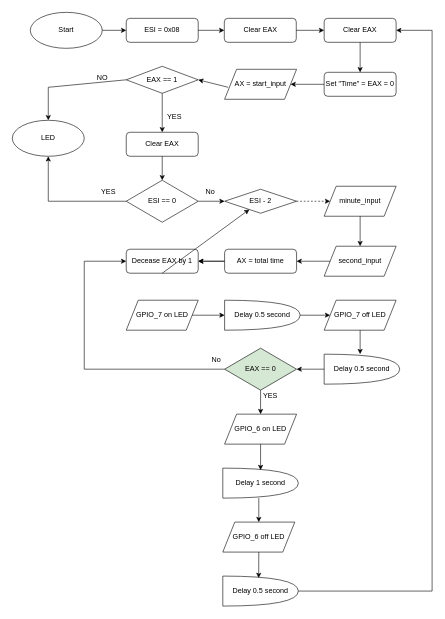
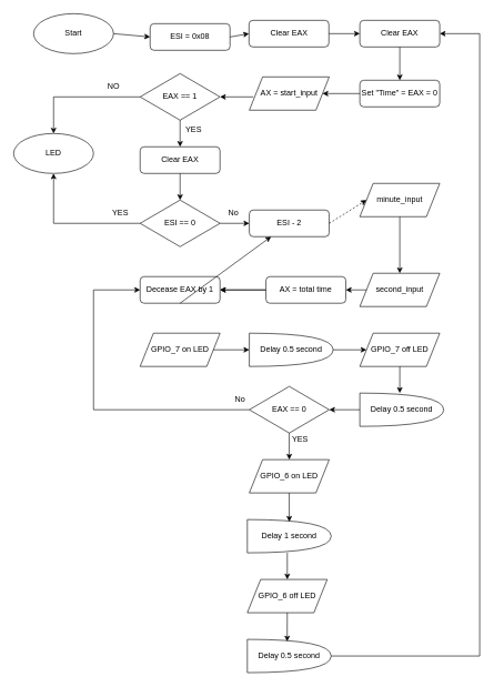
  <mxCell id="0" />
  <mxCell id="1" parent="0" />
  <mxCell id="2" value="Start" style="ellipse;whiteSpace=wrap;html=1;" vertex="1" parent="1"><mxGeometry x="50" y="20" width="120" height="60" as="geometry" /></mxCell>
- <mxCell id="3" value="ESI = 0x08" style="rounded=1;whiteSpace=wrap;html=1;fontSize=12;glass=0;strokeWidth=1;shadow=0;" vertex="1" parent="1"><mxGeometry x="210" y="30" width="120" height="40" as="geometry" /></mxCell>
+ <mxCell id="3" value="ESI = 0x08" style="rounded=1;whiteSpace=wrap;html=1;fontSize=12;glass=0;strokeWidth=1;shadow=0;" vertex="1" parent="1"><mxGeometry x="225" y="35" width="120" height="40" as="geometry" /></mxCell>
  <mxCell id="4" value="Clear EAX" style="rounded=1;whiteSpace=wrap;html=1;fontSize=12;glass=0;strokeWidth=1;shadow=0;" vertex="1" parent="1"><mxGeometry x="373.5" y="30" width="120" height="40" as="geometry" /></mxCell>
  <mxCell id="5" value="Clear EAX" style="rounded=1;whiteSpace=wrap;html=1;fontSize=12;glass=0;strokeWidth=1;shadow=0;" vertex="1" parent="1"><mxGeometry x="540" y="30" width="120" height="40" as="geometry" /></mxCell>
  <mxCell id="6" value="Set &quot;Time&quot; = EAX = 0" style="rounded=1;whiteSpace=wrap;html=1;fontSize=12;glass=0;strokeWidth=1;shadow=0;" vertex="1" parent="1"><mxGeometry x="540" y="120" width="120" height="40" as="geometry" /></mxCell>
- <mxCell id="7" value="ESI - 2" style="rhombus;whiteSpace=wrap;html=1;fontSize=12;glass=0;strokeWidth=1;shadow=0;" vertex="1" parent="1"><mxGeometry x="374" y="315" width="120" height="40" as="geometry" /></mxCell>
+ <mxCell id="7" value="ESI - 2" style="rounded=1;whiteSpace=wrap;html=1;fontSize=12;glass=0;strokeWidth=1;shadow=0;" vertex="1" parent="1"><mxGeometry x="374" y="315" width="120" height="40" as="geometry" /></mxCell>
  <mxCell id="8" value="AX = start_input" style="shape=parallelogram;perimeter=parallelogramPerimeter;whiteSpace=wrap;html=1;fixedSize=1;" vertex="1" parent="1"><mxGeometry x="374" y="115" width="120" height="50" as="geometry" /></mxCell>
- <mxCell id="9" value="EAX == 1" style="rhombus;whiteSpace=wrap;html=1;" vertex="1" parent="1"><mxGeometry x="210" y="110" width="120" height="45" as="geometry" /></mxCell>
+ <mxCell id="9" value="EAX == 1" style="rhombus;whiteSpace=wrap;html=1;" vertex="1" parent="1"><mxGeometry x="210" y="110" width="120" height="70" as="geometry" /></mxCell>
  <mxCell id="10" value="Clear EAX" style="rounded=1;whiteSpace=wrap;html=1;fontSize=12;glass=0;strokeWidth=1;shadow=0;" vertex="1" parent="1"><mxGeometry x="210" y="220" width="120" height="40" as="geometry" /></mxCell>
  <mxCell id="11" value="ESI == 0" style="rhombus;whiteSpace=wrap;html=1;" vertex="1" parent="1"><mxGeometry x="210" y="300" width="120" height="70" as="geometry" /></mxCell>
- <mxCell id="12" value="minute_input" style="shape=parallelogram;perimeter=parallelogramPerimeter;whiteSpace=wrap;html=1;fixedSize=1;" vertex="1" parent="1"><mxGeometry x="540" y="310" width="120" height="50" as="geometry" /></mxCell>
+ <mxCell id="12" value="minute_input" style="shape=parallelogram;perimeter=parallelogramPerimeter;whiteSpace=wrap;html=1;fixedSize=1;" vertex="1" parent="1"><mxGeometry x="540" y="275" width="120" height="50" as="geometry" /></mxCell>
  <mxCell id="13" value="second_input" style="shape=parallelogram;perimeter=parallelogramPerimeter;whiteSpace=wrap;html=1;fixedSize=1;" vertex="1" parent="1"><mxGeometry x="540" y="410" width="120" height="50" as="geometry" /></mxCell>
  <mxCell id="14" value="" style="edgeStyle=orthogonalEdgeStyle;rounded=0;orthogonalLoop=1;jettySize=auto;html=1;" edge="1" parent="1" source="15" target="16"><mxGeometry relative="1" as="geometry" /></mxCell>
- <mxCell id="15" value="AX = total time" style="rounded=1;whiteSpace=wrap;html=1;fontSize=12;glass=0;strokeWidth=1;shadow=0;" vertex="1" parent="1"><mxGeometry x="374" y="415" width="120" height="40" as="geometry" /></mxCell>
+ <mxCell id="15" value="AX = total time" style="rounded=1;whiteSpace=wrap;html=1;fontSize=12;glass=0;strokeWidth=1;shadow=0;" vertex="1" parent="1"><mxGeometry x="399" y="415" width="120" height="40" as="geometry" /></mxCell>
  <mxCell id="16" value="Decease EAX by 1" style="rounded=1;whiteSpace=wrap;html=1;fontSize=12;glass=0;strokeWidth=1;shadow=0;" vertex="1" parent="1"><mxGeometry x="210" y="415" width="120" height="40" as="geometry" /></mxCell>
  <mxCell id="17" value="GPIO_7 on LED" style="shape=parallelogram;perimeter=parallelogramPerimeter;whiteSpace=wrap;html=1;fixedSize=1;" vertex="1" parent="1"><mxGeometry x="210" y="500" width="120" height="50" as="geometry" /></mxCell>
  <mxCell id="18" value="Delay 0.5 second" style="shape=or;whiteSpace=wrap;html=1;" vertex="1" parent="1"><mxGeometry x="374" y="500" width="126" height="50" as="geometry" /></mxCell>
  <mxCell id="19" value="GPIO_7 off LED" style="shape=parallelogram;perimeter=parallelogramPerimeter;whiteSpace=wrap;html=1;fixedSize=1;" vertex="1" parent="1"><mxGeometry x="540" y="500" width="120" height="50" as="geometry" /></mxCell>
  <mxCell id="20" value="Delay 0.5 second" style="shape=or;whiteSpace=wrap;html=1;" vertex="1" parent="1"><mxGeometry x="540" y="590" width="126" height="50" as="geometry" /></mxCell>
- <mxCell id="21" value="EAX == 0" style="rhombus;whiteSpace=wrap;html=1;fillColor=#d5e8d4;" vertex="1" parent="1"><mxGeometry x="374" y="580" width="120" height="70" as="geometry" /></mxCell>
+ <mxCell id="21" value="EAX == 0" style="rhombus;whiteSpace=wrap;html=1;" vertex="1" parent="1"><mxGeometry x="374" y="580" width="120" height="70" as="geometry" /></mxCell>
  <mxCell id="22" value="" style="endArrow=classic;html=1;rounded=0;exitX=1;exitY=0.5;exitDx=0;exitDy=0;entryX=0;entryY=0.5;entryDx=0;entryDy=0;" edge="1" parent="1" source="2" target="3"><mxGeometry width="50" height="50" relative="1" as="geometry"><mxPoint x="350" y="160" as="sourcePoint" /><mxPoint x="400" y="110" as="targetPoint" /></mxGeometry></mxCell>
  <mxCell id="23" value="" style="endArrow=classic;html=1;rounded=0;exitX=1;exitY=0.5;exitDx=0;exitDy=0;entryX=0;entryY=0.5;entryDx=0;entryDy=0;" edge="1" parent="1" source="3" target="4"><mxGeometry width="50" height="50" relative="1" as="geometry"><mxPoint x="180" y="60" as="sourcePoint" /><mxPoint x="220" y="60" as="targetPoint" /></mxGeometry></mxCell>
  <mxCell id="24" value="" style="endArrow=classic;html=1;rounded=0;exitX=1;exitY=0.5;exitDx=0;exitDy=0;entryX=0;entryY=0.5;entryDx=0;entryDy=0;" edge="1" parent="1" source="4" target="5"><mxGeometry width="50" height="50" relative="1" as="geometry"><mxPoint x="340" y="60" as="sourcePoint" /><mxPoint x="383.5" y="60" as="targetPoint" /></mxGeometry></mxCell>
  <mxCell id="25" value="" style="endArrow=classic;html=1;rounded=0;exitX=0.5;exitY=1;exitDx=0;exitDy=0;entryX=0.5;entryY=0;entryDx=0;entryDy=0;" edge="1" parent="1" source="5" target="6"><mxGeometry width="50" height="50" relative="1" as="geometry"><mxPoint x="503.5" y="60" as="sourcePoint" /><mxPoint x="550" y="60" as="targetPoint" /></mxGeometry></mxCell>
  <mxCell id="26" value="" style="endArrow=classic;html=1;rounded=0;exitX=0;exitY=0.5;exitDx=0;exitDy=0;entryX=1;entryY=0.5;entryDx=0;entryDy=0;" edge="1" parent="1" source="6" target="8"><mxGeometry width="50" height="50" relative="1" as="geometry"><mxPoint x="610" y="80" as="sourcePoint" /><mxPoint x="610" y="130" as="targetPoint" /></mxGeometry></mxCell>
  <mxCell id="27" value="" style="endArrow=classic;html=1;rounded=0;entryX=1;entryY=0.5;entryDx=0;entryDy=0;" edge="1" parent="1" target="9"><mxGeometry width="50" height="50" relative="1" as="geometry"><mxPoint x="380" y="145" as="sourcePoint" /><mxPoint x="494" y="150" as="targetPoint" /></mxGeometry></mxCell>
  <mxCell id="28" value="" style="endArrow=classic;html=1;rounded=0;entryX=0.5;entryY=0;entryDx=0;entryDy=0;exitX=0.5;exitY=1;exitDx=0;exitDy=0;" edge="1" parent="1" source="9" target="10"><mxGeometry width="50" height="50" relative="1" as="geometry"><mxPoint x="390" y="155" as="sourcePoint" /><mxPoint x="340" y="155" as="targetPoint" /></mxGeometry></mxCell>
  <mxCell id="29" value="" style="endArrow=classic;html=1;rounded=0;entryX=0.5;entryY=0;entryDx=0;entryDy=0;exitX=0.5;exitY=1;exitDx=0;exitDy=0;" edge="1" parent="1" source="10" target="11"><mxGeometry width="50" height="50" relative="1" as="geometry"><mxPoint x="280" y="190" as="sourcePoint" /><mxPoint x="280" y="230" as="targetPoint" /></mxGeometry></mxCell>
  <mxCell id="30" value="" style="endArrow=classic;html=1;rounded=0;exitX=0;exitY=0.5;exitDx=0;exitDy=0;entryX=0.5;entryY=0;entryDx=0;entryDy=0;" edge="1" parent="1" source="9" target="48"><mxGeometry width="50" height="50" relative="1" as="geometry"><mxPoint x="280" y="190" as="sourcePoint" /><mxPoint x="130" y="145" as="targetPoint" /><Array as="points"><mxPoint x="80" y="145" /></Array></mxGeometry></mxCell>
  <mxCell id="31" value="" style="endArrow=classic;html=1;rounded=0;exitX=0;exitY=0.5;exitDx=0;exitDy=0;entryX=0.5;entryY=1;entryDx=0;entryDy=0;" edge="1" parent="1" source="11" target="48"><mxGeometry width="50" height="50" relative="1" as="geometry"><mxPoint x="220" y="155" as="sourcePoint" /><mxPoint x="140" y="335" as="targetPoint" /><Array as="points"><mxPoint x="80" y="335" /></Array></mxGeometry></mxCell>
  <mxCell id="32" value="" style="endArrow=classic;html=1;rounded=0;entryX=0;entryY=0.5;entryDx=0;entryDy=0;exitX=1;exitY=0.5;exitDx=0;exitDy=0;" edge="1" parent="1" source="11" target="7"><mxGeometry width="50" height="50" relative="1" as="geometry"><mxPoint x="280" y="270" as="sourcePoint" /><mxPoint x="280" y="310" as="targetPoint" /></mxGeometry></mxCell>
  <mxCell id="33" value="No" style="text;html=1;align=center;verticalAlign=middle;resizable=0;points=[];autosize=1;strokeColor=none;fillColor=none;" vertex="1" parent="1"><mxGeometry x="330" y="305" width="40" height="30" as="geometry" /></mxCell>
  <mxCell id="34" value="YES" style="text;html=1;align=center;verticalAlign=middle;resizable=0;points=[];autosize=1;strokeColor=none;fillColor=none;" vertex="1" parent="1"><mxGeometry x="265" y="180" width="50" height="30" as="geometry" /></mxCell>
  <mxCell id="35" value="NO" style="text;html=1;align=center;verticalAlign=middle;resizable=0;points=[];autosize=1;strokeColor=none;fillColor=none;" vertex="1" parent="1"><mxGeometry x="150" y="115" width="40" height="30" as="geometry" /></mxCell>
  <mxCell id="36" value="YES" style="text;html=1;align=center;verticalAlign=middle;resizable=0;points=[];autosize=1;strokeColor=none;fillColor=none;" vertex="1" parent="1"><mxGeometry x="155" y="305" width="50" height="30" as="geometry" /></mxCell>
  <mxCell id="37" value="" style="endArrow=classic;html=1;rounded=0;entryX=0;entryY=0.5;entryDx=0;entryDy=0;exitX=1;exitY=0.5;exitDx=0;exitDy=0;dashed=1;" edge="1" parent="1" source="7" target="12"><mxGeometry width="50" height="50" relative="1" as="geometry"><mxPoint x="280" y="270" as="sourcePoint" /><mxPoint x="280" y="310" as="targetPoint" /></mxGeometry></mxCell>
  <mxCell id="38" value="" style="endArrow=classic;html=1;rounded=0;entryX=0.5;entryY=0;entryDx=0;entryDy=0;exitX=0.5;exitY=1;exitDx=0;exitDy=0;" edge="1" parent="1" source="12" target="13"><mxGeometry width="50" height="50" relative="1" as="geometry"><mxPoint x="504" y="345" as="sourcePoint" /><mxPoint x="560" y="345" as="targetPoint" /></mxGeometry></mxCell>
  <mxCell id="39" value="" style="endArrow=classic;html=1;rounded=0;entryX=1;entryY=0.5;entryDx=0;entryDy=0;exitX=0;exitY=0.5;exitDx=0;exitDy=0;" edge="1" parent="1" source="13" target="15"><mxGeometry width="50" height="50" relative="1" as="geometry"><mxPoint x="610" y="370" as="sourcePoint" /><mxPoint x="610" y="420" as="targetPoint" /></mxGeometry></mxCell>
  <mxCell id="40" value="" style="endArrow=classic;html=1;rounded=0;entryX=1;entryY=0.5;entryDx=0;entryDy=0;exitX=0;exitY=0.5;exitDx=0;exitDy=0;" edge="1" parent="1" source="15" target="16"><mxGeometry width="50" height="50" relative="1" as="geometry"><mxPoint x="370" y="435" as="sourcePoint" /><mxPoint x="504" y="445" as="targetPoint" /></mxGeometry></mxCell>
  <mxCell id="41" value="" style="endArrow=classic;html=1;rounded=0;exitX=0.5;exitY=1;exitDx=0;exitDy=0;" edge="1" parent="1" source="16" target="7"><mxGeometry width="50" height="50" relative="1" as="geometry"><mxPoint x="384" y="445" as="sourcePoint" /><mxPoint x="340" y="445" as="targetPoint" /></mxGeometry></mxCell>
  <mxCell id="42" value="" style="endArrow=classic;html=1;rounded=0;entryX=0;entryY=0.5;entryDx=0;entryDy=0;exitX=1;exitY=0.5;exitDx=0;exitDy=0;entryPerimeter=0;" edge="1" parent="1" source="17" target="18"><mxGeometry width="50" height="50" relative="1" as="geometry"><mxPoint x="280" y="465" as="sourcePoint" /><mxPoint x="280" y="510" as="targetPoint" /></mxGeometry></mxCell>
  <mxCell id="43" value="" style="endArrow=classic;html=1;rounded=0;entryX=0;entryY=0.5;entryDx=0;entryDy=0;exitX=1;exitY=0.5;exitDx=0;exitDy=0;exitPerimeter=0;" edge="1" parent="1" source="18" target="19"><mxGeometry width="50" height="50" relative="1" as="geometry"><mxPoint x="330" y="535" as="sourcePoint" /><mxPoint x="384" y="535" as="targetPoint" /></mxGeometry></mxCell>
  <mxCell id="44" value="" style="endArrow=classic;html=1;rounded=0;exitX=0.5;exitY=1;exitDx=0;exitDy=0;" edge="1" parent="1" source="19"><mxGeometry width="50" height="50" relative="1" as="geometry"><mxPoint x="610" y="560" as="sourcePoint" /><mxPoint x="600" y="590" as="targetPoint" /></mxGeometry></mxCell>
  <mxCell id="45" value="" style="endArrow=classic;html=1;rounded=0;entryX=1;entryY=0.5;entryDx=0;entryDy=0;exitX=0;exitY=0.5;exitDx=0;exitDy=0;exitPerimeter=0;" edge="1" parent="1" source="20" target="21"><mxGeometry width="50" height="50" relative="1" as="geometry"><mxPoint x="510" y="535" as="sourcePoint" /><mxPoint x="560" y="535" as="targetPoint" /></mxGeometry></mxCell>
  <mxCell id="46" value="" style="endArrow=classic;html=1;rounded=0;exitX=0;exitY=0.5;exitDx=0;exitDy=0;entryX=0;entryY=0.5;entryDx=0;entryDy=0;" edge="1" parent="1" source="21" target="16"><mxGeometry width="50" height="50" relative="1" as="geometry"><mxPoint x="550" y="625" as="sourcePoint" /><mxPoint x="140" y="620" as="targetPoint" /><Array as="points"><mxPoint x="140" y="615" /><mxPoint x="140" y="435" /></Array></mxGeometry></mxCell>
  <mxCell id="47" value="No" style="text;html=1;align=center;verticalAlign=middle;resizable=0;points=[];autosize=1;strokeColor=none;fillColor=none;" vertex="1" parent="1"><mxGeometry x="340" y="585" width="40" height="30" as="geometry" /></mxCell>
  <mxCell id="48" value="LED" style="ellipse;whiteSpace=wrap;html=1;" vertex="1" parent="1"><mxGeometry x="20" y="200" width="120" height="60" as="geometry" /></mxCell>
  <mxCell id="49" value="GPIO_6 on LED" style="shape=parallelogram;perimeter=parallelogramPerimeter;whiteSpace=wrap;html=1;fixedSize=1;" vertex="1" parent="1"><mxGeometry x="374" y="690" width="120" height="50" as="geometry" /></mxCell>
  <mxCell id="50" value="" style="endArrow=classic;html=1;rounded=0;entryX=0.5;entryY=0;entryDx=0;entryDy=0;exitX=0.5;exitY=1;exitDx=0;exitDy=0;" edge="1" parent="1" source="21" target="49"><mxGeometry width="50" height="50" relative="1" as="geometry"><mxPoint x="280" y="465" as="sourcePoint" /><mxPoint x="280" y="510" as="targetPoint" /></mxGeometry></mxCell>
  <mxCell id="51" value="Delay 1 second" style="shape=or;whiteSpace=wrap;html=1;" vertex="1" parent="1"><mxGeometry x="371" y="780" width="126" height="50" as="geometry" /></mxCell>
  <mxCell id="52" value="" style="endArrow=classic;html=1;rounded=0;entryX=0.5;entryY=0.064;entryDx=0;entryDy=0;exitX=0.5;exitY=1;exitDx=0;exitDy=0;entryPerimeter=0;" edge="1" parent="1" source="49" target="51"><mxGeometry width="50" height="50" relative="1" as="geometry"><mxPoint x="444" y="660" as="sourcePoint" /><mxPoint x="444" y="700" as="targetPoint" /></mxGeometry></mxCell>
  <mxCell id="53" value="GPIO_6 off LED" style="shape=parallelogram;perimeter=parallelogramPerimeter;whiteSpace=wrap;html=1;fixedSize=1;" vertex="1" parent="1"><mxGeometry x="371" y="870" width="120" height="50" as="geometry" /></mxCell>
  <mxCell id="54" value="" style="endArrow=classic;html=1;rounded=0;entryX=0.5;entryY=0;entryDx=0;entryDy=0;" edge="1" parent="1" target="53"><mxGeometry width="50" height="50" relative="1" as="geometry"><mxPoint x="431" y="830" as="sourcePoint" /><mxPoint x="444" y="793.2" as="targetPoint" /></mxGeometry></mxCell>
  <mxCell id="55" value="Delay 0.5 second" style="shape=or;whiteSpace=wrap;html=1;" vertex="1" parent="1"><mxGeometry x="371" y="960" width="126" height="50" as="geometry" /></mxCell>
  <mxCell id="56" value="" style="endArrow=classic;html=1;rounded=0;entryX=0.475;entryY=0.064;entryDx=0;entryDy=0;entryPerimeter=0;exitX=0.5;exitY=1;exitDx=0;exitDy=0;" edge="1" parent="1" source="53" target="55"><mxGeometry width="50" height="50" relative="1" as="geometry"><mxPoint x="441" y="840" as="sourcePoint" /><mxPoint x="441" y="880" as="targetPoint" /></mxGeometry></mxCell>
  <mxCell id="57" value="" style="endArrow=classic;html=1;rounded=0;exitX=1;exitY=0.5;exitDx=0;exitDy=0;exitPerimeter=0;entryX=1;entryY=0.5;entryDx=0;entryDy=0;" edge="1" parent="1" source="55" target="5"><mxGeometry width="50" height="50" relative="1" as="geometry"><mxPoint x="441" y="930" as="sourcePoint" /><mxPoint x="720" y="700" as="targetPoint" /><Array as="points"><mxPoint x="720" y="985" /><mxPoint x="720" y="530" /><mxPoint x="720" y="50" /></Array></mxGeometry></mxCell>
  <mxCell id="58" value="YES" style="text;html=1;align=center;verticalAlign=middle;resizable=0;points=[];autosize=1;strokeColor=none;fillColor=none;" vertex="1" parent="1"><mxGeometry x="425" y="645" width="50" height="30" as="geometry" /></mxCell>
